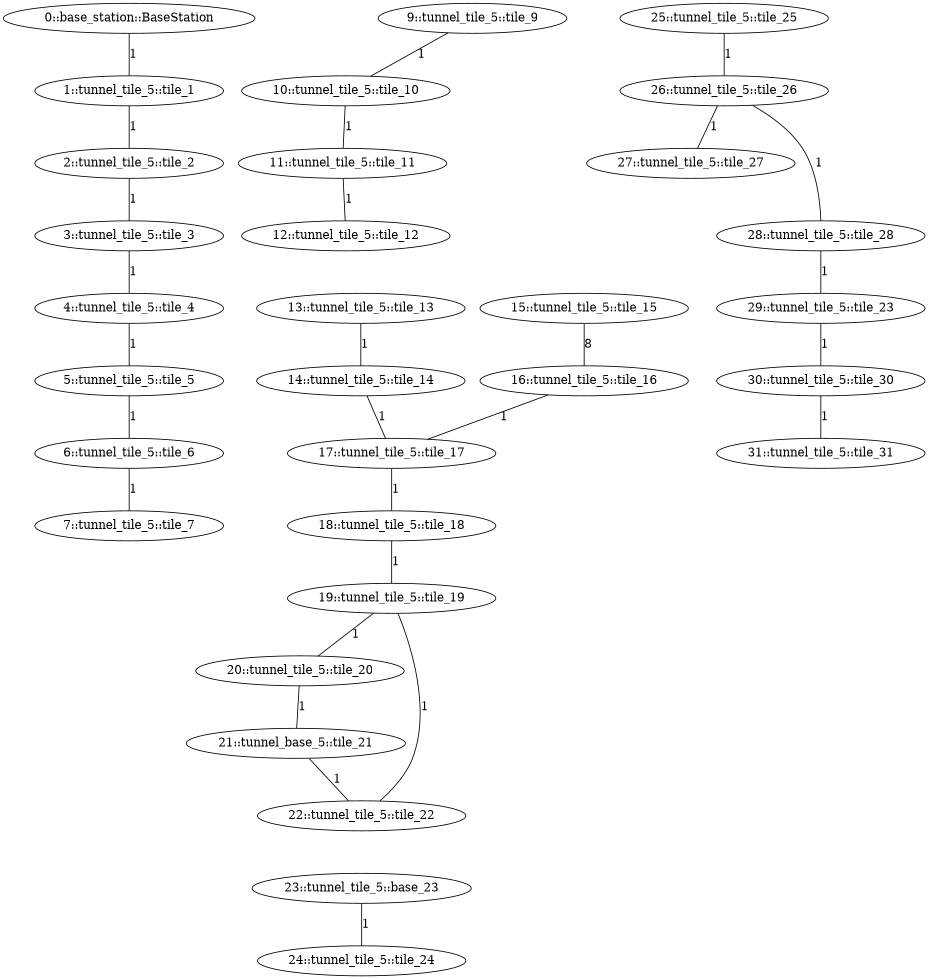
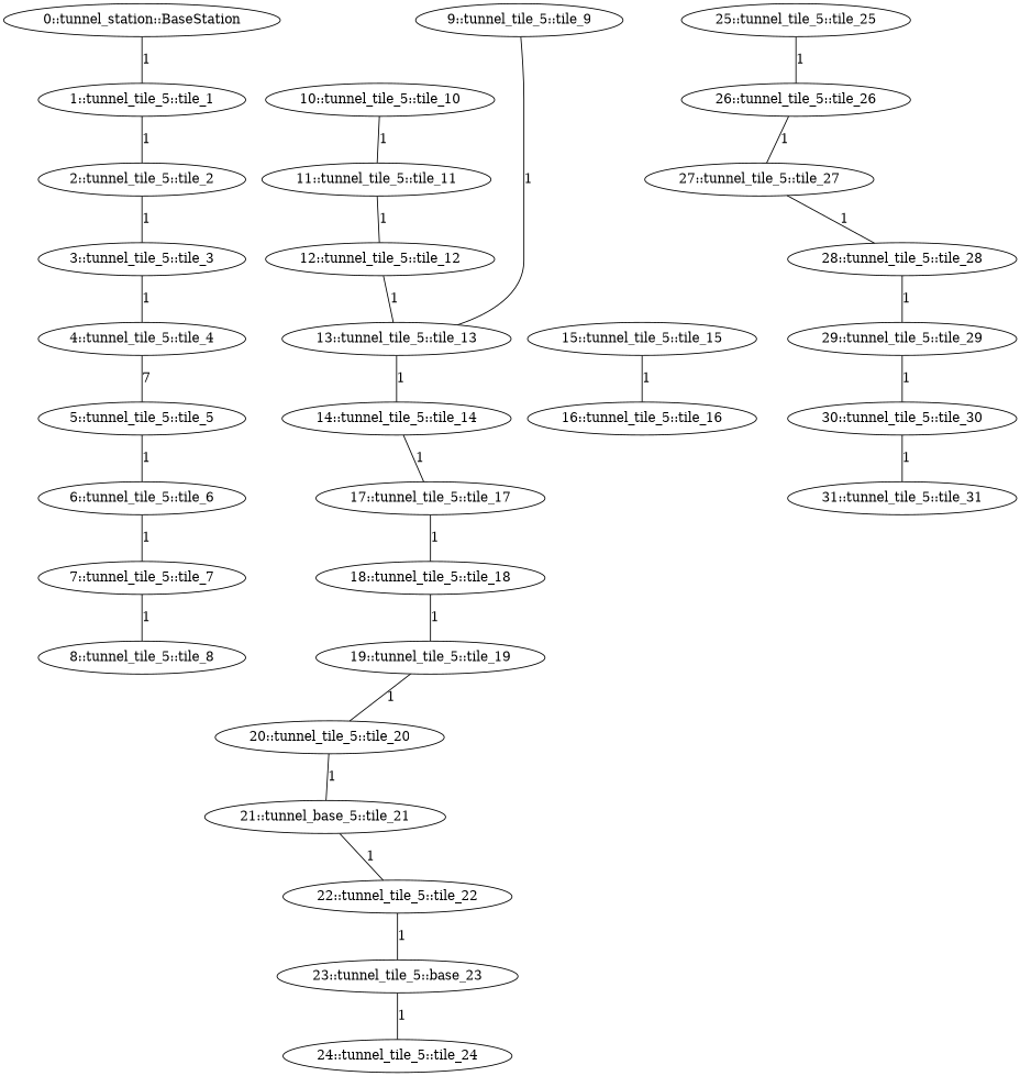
  graph {
-   n1 [label="0::base_station::BaseStation"]
+   n1 [label="0::tunnel_station::BaseStation"]
    n2 [label="1::tunnel_tile_5::tile_1"]
    n3 [label="2::tunnel_tile_5::tile_2"]
    n4 [label="3::tunnel_tile_5::tile_3"]
    n5 [label="4::tunnel_tile_5::tile_4"]
    n6 [label="5::tunnel_tile_5::tile_5"]
    n7 [label="6::tunnel_tile_5::tile_6"]
    n8 [label="7::tunnel_tile_5::tile_7"]
+   n9 [label="8::tunnel_tile_5::tile_8"]
    n10 [label="9::tunnel_tile_5::tile_9"]
    n11 [label="10::tunnel_tile_5::tile_10"]
    n12 [label="11::tunnel_tile_5::tile_11"]
    n13 [label="12::tunnel_tile_5::tile_12"]
    n14 [label="13::tunnel_tile_5::tile_13"]
    n15 [label="14::tunnel_tile_5::tile_14"]
    n16 [label="17::tunnel_tile_5::tile_17"]
    n17 [label="15::tunnel_tile_5::tile_15"]
    n18 [label="16::tunnel_tile_5::tile_16"]
    n19 [label="18::tunnel_tile_5::tile_18"]
    n20 [label="19::tunnel_tile_5::tile_19"]
    n21 [label="20::tunnel_tile_5::tile_20"]
    n22 [label="21::tunnel_base_5::tile_21"]
    n23 [label="22::tunnel_tile_5::tile_22"]
    n24 [label="23::tunnel_tile_5::base_23"]
    n25 [label="24::tunnel_tile_5::tile_24"]
    n26 [label="25::tunnel_tile_5::tile_25"]
    n27 [label="26::tunnel_tile_5::tile_26"]
    n28 [label="27::tunnel_tile_5::tile_27"]
    n29 [label="28::tunnel_tile_5::tile_28"]
-   n30 [label="29::tunnel_tile_5::tile_23"]
+   n30 [label="29::tunnel_tile_5::tile_29"]
    n31 [label="30::tunnel_tile_5::tile_30"]
    n32 [label="31::tunnel_tile_5::tile_31"]
    n1 -- n2 [label=1]
    n2 -- n3 [label=1]
    n3 -- n4 [label=1]
    n4 -- n5 [label=1]
-   n5 -- n6 [label=1]
+   n5 -- n6 [label=7]
    n6 -- n7 [label=1]
    n7 -- n8 [label=1]
-   n10 -- n11 [label=1]
+   n8 -- n9 [label=1]
+   n10 -- n14 [label=1]
    n11 -- n12 [label=1]
    n12 -- n13 [label=1]
+   n13 -- n14 [label=1]
    n14 -- n15 [label=1]
    n15 -- n16 [label=1]
    n16 -- n19 [label=1]
-   n17 -- n18 [label=8]
-   n18 -- n16 [label=1]
+   n17 -- n18 [label=1]
    n19 -- n20 [label=1]
    n20 -- n21 [label=1]
    n21 -- n22 [label=1]
    n22 -- n23 [label=1]
-   n23 -- n20 [label=1]
+   n23 -- n24 [label=1]
    n24 -- n25 [label=1]
    n26 -- n27 [label=1]
    n27 -- n28 [label=1]
-   n27 -- n29 [label=1]
+   n28 -- n29 [label=1]
    n29 -- n30 [label=1]
    n30 -- n31 [label=1]
    n31 -- n32 [label=1]
  }
